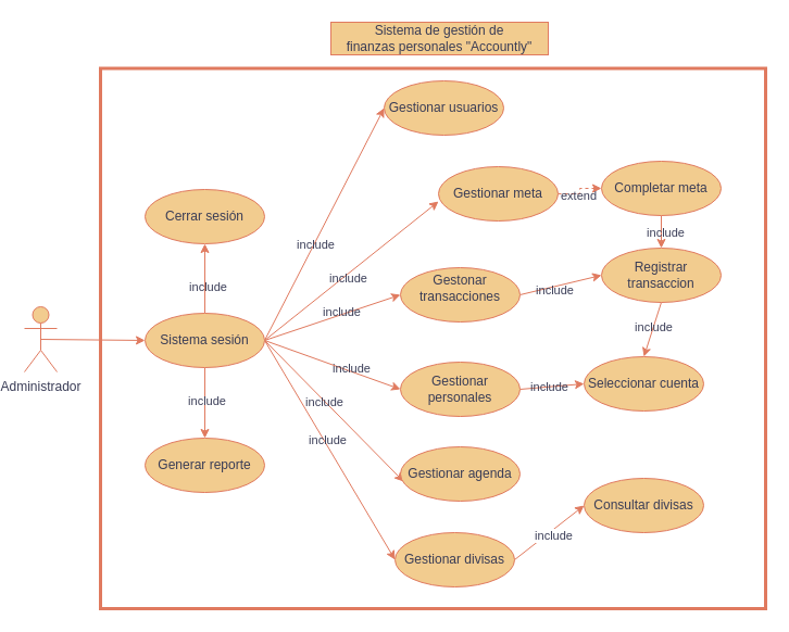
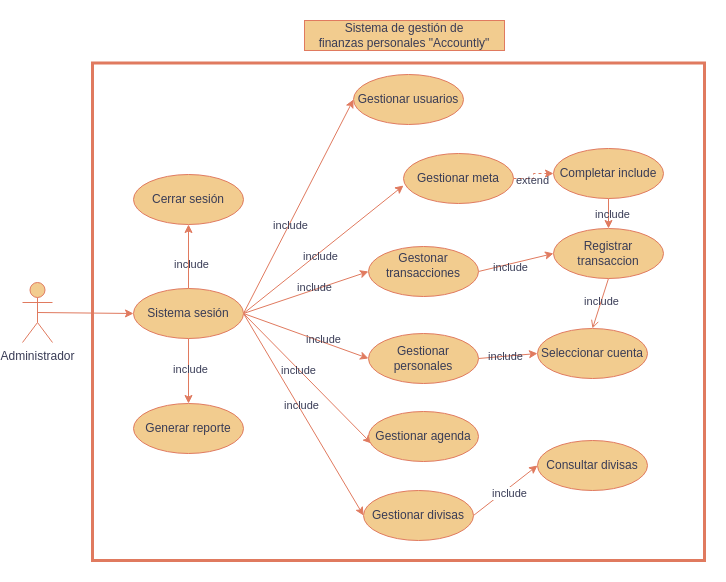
  <mxCell id="0" />
  <mxCell id="1" parent="0" />
  <mxCell id="2" value="" style="rounded=0;whiteSpace=wrap;html=1;strokeColor=#E07A5F;fillColor=none;strokeWidth=3;labelBackgroundColor=none;fontColor=#393C56;" vertex="1" parent="1"><mxGeometry x="90" y="62.5" width="612" height="497.5" as="geometry" /></mxCell>
  <mxCell id="3" style="rounded=0;orthogonalLoop=1;jettySize=auto;html=1;exitX=0.5;exitY=0.5;exitDx=0;exitDy=0;exitPerimeter=0;entryX=0;entryY=0.5;entryDx=0;entryDy=0;labelBackgroundColor=none;strokeColor=#E07A5F;fontColor=default;" edge="1" parent="1" source="4" target="21"><mxGeometry relative="1" as="geometry" /></mxCell>
  <mxCell id="4" value="Administrador" style="shape=umlActor;verticalLabelPosition=bottom;verticalAlign=top;html=1;outlineConnect=0;fontColor=#393C56;labelBackgroundColor=none;fillColor=#F2CC8F;strokeColor=#E07A5F;" vertex="1" parent="1"><mxGeometry x="20" y="282" width="30" height="60" as="geometry" /></mxCell>
  <mxCell id="5" style="rounded=0;orthogonalLoop=1;jettySize=auto;html=1;exitX=0.5;exitY=1;exitDx=0;exitDy=0;entryX=0.5;entryY=0;entryDx=0;entryDy=0;labelBackgroundColor=none;strokeColor=#E07A5F;fontColor=default;" edge="1" parent="1" source="21" target="33"><mxGeometry relative="1" as="geometry" /></mxCell>
  <mxCell id="6" value="include" style="edgeLabel;html=1;align=center;verticalAlign=middle;resizable=0;points=[];labelBackgroundColor=none;fontColor=#393C56;" vertex="1" connectable="0" parent="5"><mxGeometry x="-0.117" y="1" relative="1" as="geometry"><mxPoint y="1" as="offset" /></mxGeometry></mxCell>
  <mxCell id="7" style="rounded=0;orthogonalLoop=1;jettySize=auto;html=1;exitX=1;exitY=0.5;exitDx=0;exitDy=0;entryX=0;entryY=0.5;entryDx=0;entryDy=0;labelBackgroundColor=none;strokeColor=#E07A5F;fontColor=default;" edge="1" parent="1" source="21" target="41"><mxGeometry relative="1" as="geometry" /></mxCell>
  <mxCell id="8" value="include" style="edgeLabel;html=1;align=center;verticalAlign=middle;resizable=0;points=[];labelBackgroundColor=none;fontColor=#393C56;" vertex="1" connectable="0" parent="7"><mxGeometry x="-0.079" y="3" relative="1" as="geometry"><mxPoint as="offset" /></mxGeometry></mxCell>
  <mxCell id="9" style="rounded=0;orthogonalLoop=1;jettySize=auto;html=1;exitX=1;exitY=0.5;exitDx=0;exitDy=0;entryX=0;entryY=0.5;entryDx=0;entryDy=0;labelBackgroundColor=none;strokeColor=#E07A5F;fontColor=default;" edge="1" parent="1" source="21" target="25"><mxGeometry relative="1" as="geometry" /></mxCell>
  <mxCell id="10" value="include" style="edgeLabel;html=1;align=center;verticalAlign=middle;resizable=0;points=[];labelBackgroundColor=none;fontColor=#393C56;" vertex="1" connectable="0" parent="9"><mxGeometry x="0.257" y="3" relative="1" as="geometry"><mxPoint as="offset" /></mxGeometry></mxCell>
  <mxCell id="11" style="rounded=0;orthogonalLoop=1;jettySize=auto;html=1;entryX=0;entryY=0.64;entryDx=0;entryDy=0;entryPerimeter=0;exitX=1;exitY=0.5;exitDx=0;exitDy=0;labelBackgroundColor=none;strokeColor=#E07A5F;fontColor=default;" edge="1" parent="1" source="21" target="28"><mxGeometry relative="1" as="geometry" /></mxCell>
  <mxCell id="12" value="include" style="edgeLabel;html=1;align=center;verticalAlign=middle;resizable=0;points=[];labelBackgroundColor=none;fontColor=#393C56;" vertex="1" connectable="0" parent="11"><mxGeometry x="-0.067" y="-3" relative="1" as="geometry"><mxPoint as="offset" /></mxGeometry></mxCell>
  <mxCell id="13" style="rounded=0;orthogonalLoop=1;jettySize=auto;html=1;entryX=0;entryY=0.5;entryDx=0;entryDy=0;exitX=1;exitY=0.5;exitDx=0;exitDy=0;labelBackgroundColor=none;strokeColor=#E07A5F;fontColor=default;" edge="1" parent="1" source="21" target="32"><mxGeometry relative="1" as="geometry" /></mxCell>
  <mxCell id="14" value="include" style="edgeLabel;html=1;align=center;verticalAlign=middle;resizable=0;points=[];labelBackgroundColor=none;fontColor=#393C56;" vertex="1" connectable="0" parent="13"><mxGeometry x="0.141" y="3" relative="1" as="geometry"><mxPoint as="offset" /></mxGeometry></mxCell>
  <mxCell id="15" style="rounded=0;orthogonalLoop=1;jettySize=auto;html=1;entryX=0.027;entryY=0.64;entryDx=0;entryDy=0;entryPerimeter=0;exitX=1;exitY=0.5;exitDx=0;exitDy=0;labelBackgroundColor=none;strokeColor=#E07A5F;fontColor=default;" edge="1" parent="1" source="21" target="29"><mxGeometry relative="1" as="geometry" /></mxCell>
  <mxCell id="16" value="include" style="edgeLabel;html=1;align=center;verticalAlign=middle;resizable=0;points=[];labelBackgroundColor=none;fontColor=#393C56;" vertex="1" connectable="0" parent="15"><mxGeometry x="-0.147" y="-1" relative="1" as="geometry"><mxPoint as="offset" /></mxGeometry></mxCell>
  <mxCell id="17" style="rounded=0;orthogonalLoop=1;jettySize=auto;html=1;exitX=1;exitY=0.5;exitDx=0;exitDy=0;entryX=0;entryY=0.5;entryDx=0;entryDy=0;labelBackgroundColor=none;strokeColor=#E07A5F;fontColor=default;" edge="1" parent="1" source="21" target="22"><mxGeometry relative="1" as="geometry"><mxPoint x="206" y="160" as="targetPoint" /></mxGeometry></mxCell>
  <mxCell id="18" value="include" style="edgeLabel;html=1;align=center;verticalAlign=middle;resizable=0;points=[];labelBackgroundColor=none;fontColor=#393C56;" vertex="1" connectable="0" parent="17"><mxGeometry x="-0.17" y="-1" relative="1" as="geometry"><mxPoint as="offset" /></mxGeometry></mxCell>
  <mxCell id="19" style="rounded=0;orthogonalLoop=1;jettySize=auto;html=1;exitX=0.5;exitY=0;exitDx=0;exitDy=0;entryX=0.5;entryY=1;entryDx=0;entryDy=0;labelBackgroundColor=none;strokeColor=#E07A5F;fontColor=default;" edge="1" parent="1" source="21" target="38"><mxGeometry relative="1" as="geometry" /></mxCell>
  <mxCell id="20" value="include" style="edgeLabel;html=1;align=center;verticalAlign=middle;resizable=0;points=[];labelBackgroundColor=none;fontColor=#393C56;" vertex="1" connectable="0" parent="19"><mxGeometry x="-0.212" y="-2" relative="1" as="geometry"><mxPoint as="offset" /></mxGeometry></mxCell>
  <mxCell id="21" value="Sistema sesión" style="ellipse;whiteSpace=wrap;html=1;fontColor=#393C56;labelBackgroundColor=none;fillColor=#F2CC8F;strokeColor=#E07A5F;" vertex="1" parent="1"><mxGeometry x="131" y="288" width="110" height="50" as="geometry" /></mxCell>
  <mxCell id="22" value="Gestionar usuarios" style="ellipse;whiteSpace=wrap;html=1;fontColor=#393C56;labelBackgroundColor=none;fillColor=#F2CC8F;strokeColor=#E07A5F;" vertex="1" parent="1"><mxGeometry x="351" y="74" width="110" height="50" as="geometry" /></mxCell>
  <mxCell id="23" style="rounded=0;orthogonalLoop=1;jettySize=auto;html=1;exitX=1;exitY=0.5;exitDx=0;exitDy=0;entryX=0;entryY=0.5;entryDx=0;entryDy=0;labelBackgroundColor=none;strokeColor=#E07A5F;fontColor=default;" edge="1" parent="1" source="25" target="42"><mxGeometry relative="1" as="geometry" /></mxCell>
  <mxCell id="24" value="include" style="edgeLabel;html=1;align=center;verticalAlign=middle;resizable=0;points=[];labelBackgroundColor=none;fontColor=#393C56;" vertex="1" connectable="0" parent="23"><mxGeometry x="-0.086" relative="1" as="geometry"><mxPoint as="offset" /></mxGeometry></mxCell>
  <mxCell id="25" value="Gestionar personales" style="ellipse;whiteSpace=wrap;html=1;fontColor=#393C56;labelBackgroundColor=none;fillColor=#F2CC8F;strokeColor=#E07A5F;" vertex="1" parent="1"><mxGeometry x="366" y="333" width="110" height="50" as="geometry" /></mxCell>
  <mxCell id="26" style="edgeStyle=orthogonalEdgeStyle;rounded=0;orthogonalLoop=1;jettySize=auto;html=1;exitX=1;exitY=0.5;exitDx=0;exitDy=0;entryX=0;entryY=0.5;entryDx=0;entryDy=0;strokeColor=#E07A5F;fontColor=default;fillColor=#F2CC8F;dashed=1;labelBackgroundColor=none;" edge="1" parent="1" source="28" target="36"><mxGeometry relative="1" as="geometry" /></mxCell>
  <mxCell id="27" value="extend" style="edgeLabel;html=1;align=center;verticalAlign=middle;resizable=0;points=[];fontColor=#393C56;labelBackgroundColor=none;" vertex="1" connectable="0" parent="26"><mxGeometry x="-0.208" y="-1" relative="1" as="geometry"><mxPoint as="offset" /></mxGeometry></mxCell>
  <mxCell id="28" value="Gestionar meta" style="ellipse;whiteSpace=wrap;html=1;fontColor=#393C56;labelBackgroundColor=none;fillColor=#F2CC8F;strokeColor=#E07A5F;" vertex="1" parent="1"><mxGeometry x="401" y="153" width="110" height="50" as="geometry" /></mxCell>
  <mxCell id="29" value="Gestionar agenda" style="ellipse;whiteSpace=wrap;html=1;fontColor=#393C56;labelBackgroundColor=none;fillColor=#F2CC8F;strokeColor=#E07A5F;" vertex="1" parent="1"><mxGeometry x="366" y="411" width="110" height="50" as="geometry" /></mxCell>
  <mxCell id="30" style="rounded=0;orthogonalLoop=1;jettySize=auto;html=1;exitX=1;exitY=0.5;exitDx=0;exitDy=0;entryX=0;entryY=0.5;entryDx=0;entryDy=0;labelBackgroundColor=none;strokeColor=#E07A5F;fontColor=default;" edge="1" parent="1" source="32" target="45"><mxGeometry relative="1" as="geometry" /></mxCell>
  <mxCell id="31" value="include" style="edgeLabel;html=1;align=center;verticalAlign=middle;resizable=0;points=[];labelBackgroundColor=none;fontColor=#393C56;" vertex="1" connectable="0" parent="30"><mxGeometry x="-0.163" y="-3" relative="1" as="geometry"><mxPoint as="offset" /></mxGeometry></mxCell>
  <mxCell id="32" value="Gestonar transacciones&lt;p class=&quot;MsoNormal&quot;&gt;&lt;span style=&quot;font-size: 9pt; line-height: 107%; font-family: Helvetica, sans-serif; background-image: initial; background-position: initial; background-size: initial; background-repeat: initial; background-attachment: initial; background-origin: initial; background-clip: initial;&quot;&gt;&lt;/span&gt;&lt;/p&gt;" style="ellipse;whiteSpace=wrap;html=1;fontColor=#393C56;labelBackgroundColor=none;fillColor=#F2CC8F;strokeColor=#E07A5F;" vertex="1" parent="1"><mxGeometry x="366" y="246" width="110" height="50" as="geometry" /></mxCell>
  <mxCell id="33" value="Generar reporte" style="ellipse;whiteSpace=wrap;html=1;fontColor=#393C56;labelBackgroundColor=none;fillColor=#F2CC8F;strokeColor=#E07A5F;" vertex="1" parent="1"><mxGeometry x="131" y="403" width="110" height="50" as="geometry" /></mxCell>
  <mxCell id="34" style="rounded=0;orthogonalLoop=1;jettySize=auto;html=1;exitX=0.5;exitY=1;exitDx=0;exitDy=0;entryX=0.5;entryY=0;entryDx=0;entryDy=0;labelBackgroundColor=none;strokeColor=#E07A5F;fontColor=default;" edge="1" parent="1" source="36" target="45"><mxGeometry relative="1" as="geometry" /></mxCell>
  <mxCell id="35" value="include" style="edgeLabel;html=1;align=center;verticalAlign=middle;resizable=0;points=[];labelBackgroundColor=none;fontColor=#393C56;" vertex="1" connectable="0" parent="34"><mxGeometry y="3" relative="1" as="geometry"><mxPoint as="offset" /></mxGeometry></mxCell>
- <mxCell id="36" value="Completar meta" style="ellipse;whiteSpace=wrap;html=1;fontColor=#393C56;labelBackgroundColor=none;fillColor=#F2CC8F;strokeColor=#E07A5F;" vertex="1" parent="1"><mxGeometry x="551" y="148" width="110" height="50" as="geometry" /></mxCell>
+ <mxCell id="36" value="Completar include" style="ellipse;whiteSpace=wrap;html=1;fontColor=#393C56;labelBackgroundColor=none;fillColor=#F2CC8F;strokeColor=#E07A5F;" vertex="1" parent="1"><mxGeometry x="551" y="148" width="110" height="50" as="geometry" /></mxCell>
  <mxCell id="37" value="&lt;p class=&quot;MsoNormal&quot;&gt;Sistema de gestión de&lt;br/&gt;finanzas personales &quot;Accountly&quot;&lt;/p&gt;" style="text;html=1;align=center;verticalAlign=middle;whiteSpace=wrap;rounded=0;fillColor=#F2CC8F;strokeColor=#E07A5F;fontColor=#393C56;labelBackgroundColor=none;" vertex="1" parent="1"><mxGeometry x="302" y="20" width="200" height="30" as="geometry" /></mxCell>
  <mxCell id="38" value="Cerrar sesión" style="ellipse;whiteSpace=wrap;html=1;fontColor=#393C56;labelBackgroundColor=none;fillColor=#F2CC8F;strokeColor=#E07A5F;" vertex="1" parent="1"><mxGeometry x="131" y="174" width="110" height="50" as="geometry" /></mxCell>
  <mxCell id="39" style="rounded=0;orthogonalLoop=1;jettySize=auto;html=1;exitX=1;exitY=0.5;exitDx=0;exitDy=0;entryX=0;entryY=0.5;entryDx=0;entryDy=0;strokeColor=#E07A5F;fontColor=#393C56;fillColor=#F2CC8F;" edge="1" parent="1" source="41" target="46"><mxGeometry relative="1" as="geometry" /></mxCell>
  <mxCell id="40" value="include" style="edgeLabel;html=1;align=center;verticalAlign=middle;resizable=0;points=[];fontColor=#393C56;" vertex="1" connectable="0" parent="39"><mxGeometry x="0.063" y="-5" relative="1" as="geometry"><mxPoint x="-1" as="offset" /></mxGeometry></mxCell>
  <mxCell id="41" value="Gestionar divisas" style="ellipse;whiteSpace=wrap;html=1;fontColor=#393C56;labelBackgroundColor=none;fillColor=#F2CC8F;strokeColor=#E07A5F;" vertex="1" parent="1"><mxGeometry x="361" y="490" width="110" height="50" as="geometry" /></mxCell>
  <mxCell id="42" value="Seleccionar cuenta" style="ellipse;whiteSpace=wrap;html=1;fontColor=#393C56;labelBackgroundColor=none;fillColor=#F2CC8F;strokeColor=#E07A5F;" vertex="1" parent="1"><mxGeometry x="535" y="328" width="110" height="50" as="geometry" /></mxCell>
- <mxCell id="43" style="rounded=0;orthogonalLoop=1;jettySize=auto;html=1;exitX=0.5;exitY=1;exitDx=0;exitDy=0;entryX=0.5;entryY=0;entryDx=0;entryDy=0;labelBackgroundColor=none;strokeColor=#E07A5F;fontColor=default;" edge="1" parent="1" source="45" target="42"><mxGeometry relative="1" as="geometry" /></mxCell>
+ <mxCell id="43" style="rounded=0;orthogonalLoop=1;jettySize=auto;html=1;exitX=0.5;exitY=1;exitDx=0;exitDy=0;entryX=0.5;entryY=0;entryDx=0;entryDy=0;labelBackgroundColor=none;strokeColor=#E07A5F;fontColor=default;endArrow=open;" edge="1" parent="1" source="45" target="42"><mxGeometry relative="1" as="geometry" /></mxCell>
  <mxCell id="44" value="include" style="edgeLabel;html=1;align=center;verticalAlign=middle;resizable=0;points=[];labelBackgroundColor=none;fontColor=#393C56;" vertex="1" connectable="0" parent="43"><mxGeometry x="-0.084" relative="1" as="geometry"><mxPoint as="offset" /></mxGeometry></mxCell>
  <mxCell id="45" value="Registrar transaccion" style="ellipse;whiteSpace=wrap;html=1;fontColor=#393C56;labelBackgroundColor=none;fillColor=#F2CC8F;strokeColor=#E07A5F;" vertex="1" parent="1"><mxGeometry x="551" y="228" width="110" height="50" as="geometry" /></mxCell>
  <mxCell id="46" value="Consultar divisas" style="ellipse;whiteSpace=wrap;html=1;fontColor=#393C56;labelBackgroundColor=none;fillColor=#F2CC8F;strokeColor=#E07A5F;" vertex="1" parent="1"><mxGeometry x="535" y="440" width="110" height="50" as="geometry" /></mxCell>
